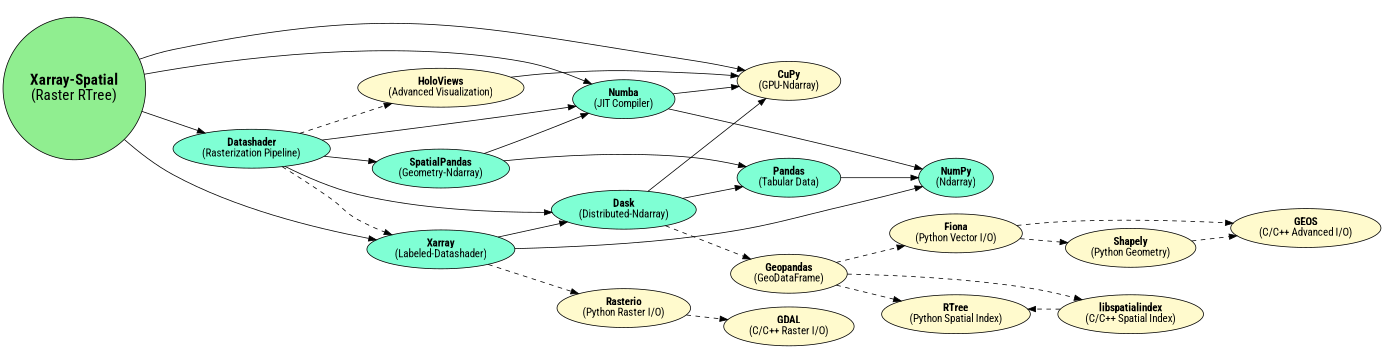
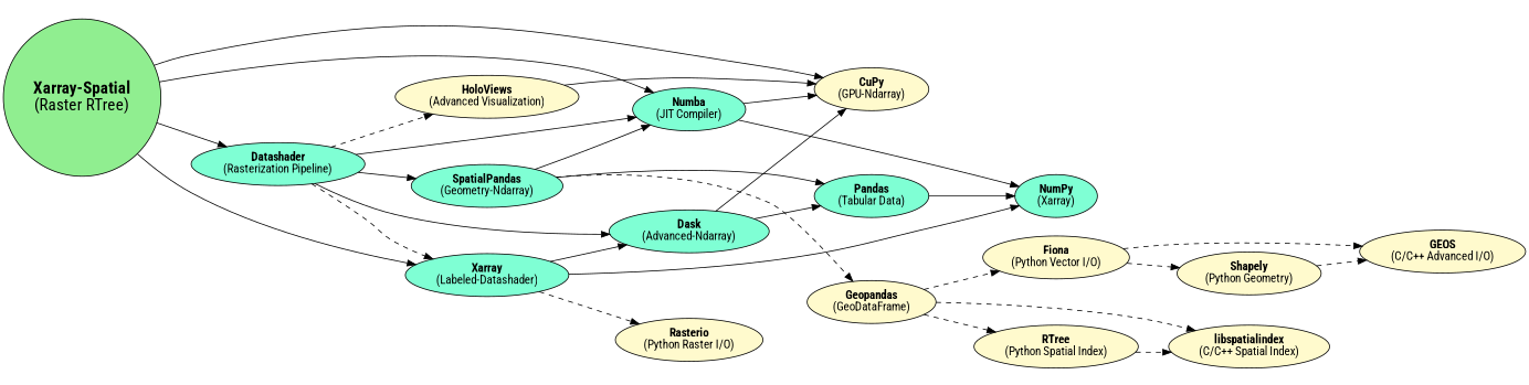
  digraph {
    fontname="Roboto Condensed"
    rankdir=LR
    node [fillcolor=lemonchiffon fontname="Roboto Condensed" style=filled]
    edge [fontname="Roboto Condensed"]
    n1 [fillcolor=palegreen2 fontsize=20 label=<<b>Xarray-Spatial</b><br />(Raster RTree)> shape=circle width=0.5]
    n2 [fillcolor=aquamarine label=<<b>Datashader</b><br />(Rasterization Pipeline)>]
    n3 [fillcolor=aquamarine label=<<b>Numba</b><br />(JIT Compiler)>]
    n4 [fillcolor=aquamarine label=<<b>Xarray</b><br/>(Labeled-Datashader)>]
    n5 [label=<<b>CuPy</b><br />(GPU-Ndarray)>]
-   n6 [fillcolor=aquamarine label=<<b>Dask</b><br />(Distributed-Ndarray)>]
+   n6 [fillcolor=aquamarine label=<<b>Dask</b><br />(Advanced-Ndarray)>]
    n7 [fillcolor=aquamarine label=<<b>Pandas</b><br />(Tabular Data)>]
    n8 [fillcolor=aquamarine label=<<b>SpatialPandas</b><br />(Geometry-Ndarray)>]
    n9 [label=<<b>HoloViews</b><br/>(Advanced Visualization)>]
-   n10 [fillcolor=aquamarine label=<<b>NumPy</b><br />(Ndarray)>]
+   n10 [fillcolor=aquamarine label=<<b>NumPy</b><br />(Xarray)>]
    n11 [label=<<b>Rasterio</b><br />(Python Raster I/O)>]
-   n12 [label=<<b>GDAL</b><br />(C/C++ Raster I/O)>]
    n13 [label=<<b>Geopandas</b><br />(GeoDataFrame)>]
    n14 [label=<<b>RTree</b><br />(Python Spatial Index)>]
    n15 [label=<<b>Fiona</b><br />(Python Vector I/O)>]
    n16 [label=<<b>Shapely</b><br />(Python Geometry)>]
    n17 [label=<<b>libspatialindex</b><br />(C/C++ Spatial Index)>]
    n18 [label=<<b>GEOS</b><br />(C/C++ Advanced I/O)>]
    subgraph sub_1 {
      n1
      n2
      n3
      n4
      n5
      n6
      n7
      n8
      n9
      n10
      n11
-     n12
      n13
      n14
      n15
      n16
      n17
      n18
    }
    n1 -> n2
    n1 -> n3
    n1 -> n4
    n1 -> n5
    n2 -> n3
    n2 -> n4 [style=dashed]
    n2 -> n6
    n2 -> n8
    n2 -> n9 [style=dashed]
    n3 -> n5
    n3 -> n10
    n4 -> n6
    n4 -> n10
    n4 -> n11 [style=dashed]
    n6 -> n5
    n6 -> n7
    n7 -> n10
    n8 -> n3
    n8 -> n7
-   n6 -> n13 [style=dashed]
+   n8 -> n13 [style=dashed]
    n9 -> n5
-   n11 -> n12 [style=dashed]
    n13 -> n14 [style=dashed]
    n13 -> n15 [style=dashed]
    n13 -> n17 [style=dashed]
-   n17 -> n14 [style=dashed]
+   n14 -> n17 [style=dashed]
    n15 -> n16 [style=dashed]
    n15 -> n18 [style=dashed]
    n16 -> n18 [style=dashed]
  }
